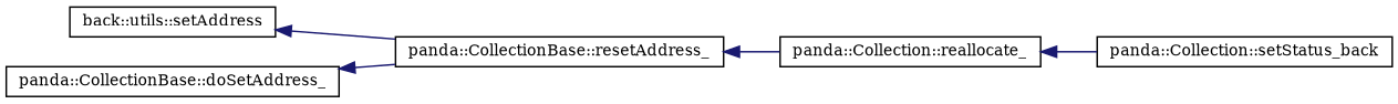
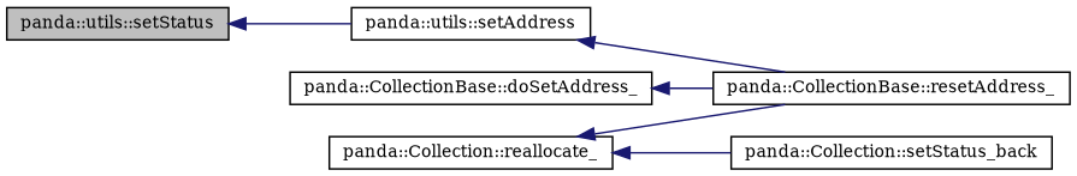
  digraph {
    fontname="DejaVu Serif"
    rankdir=LR
    node [color=black fillcolor=white fontname="DejaVu Serif" fontsize=10 shape=record style=filled]
    edge [color=midnightblue dir=back fontname="DejaVu Serif" fontsize=10 labelfontname=Helvetica labelfontsize=10 style=solid]
-   n2 [height=0.2 label="back::utils::setAddress" width=0.4]
+   n1 [fillcolor=grey75 fontcolor=black height=0.2 label="panda::utils::setStatus" width=0.4]
+   n2 [height=0.2 label="panda::utils::setAddress" width=0.4]
    n3 [height=0.2 label="panda::CollectionBase::resetAddress_" width=0.4]
    n4 [height=0.2 label="panda::CollectionBase::doSetAddress_" width=0.4]
    n5 [height=0.2 label="panda::Collection::reallocate_" width=0.4]
    n6 [height=0.2 label="panda::Collection::setStatus_back" width=0.4]
+   n1 -> n2
    n2 -> n3
-   n3 -> n5
+   n5 -> n3
    n4 -> n3
    n5 -> n6
  }
